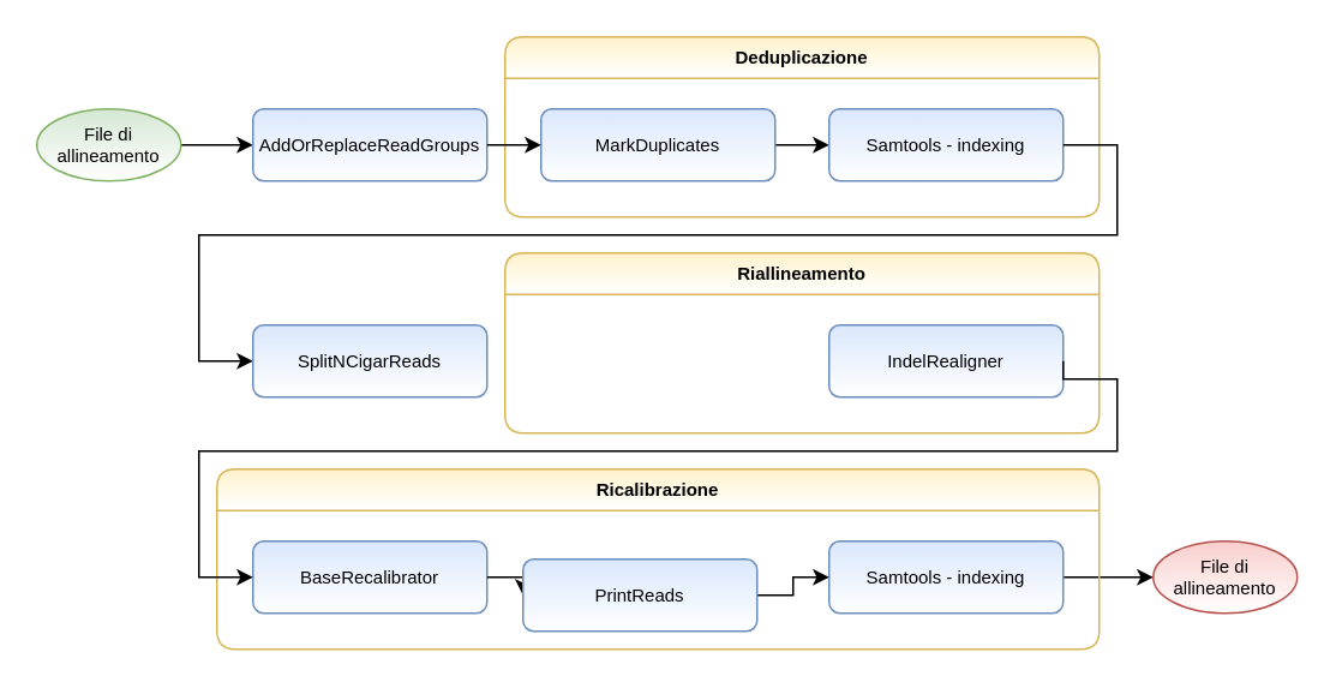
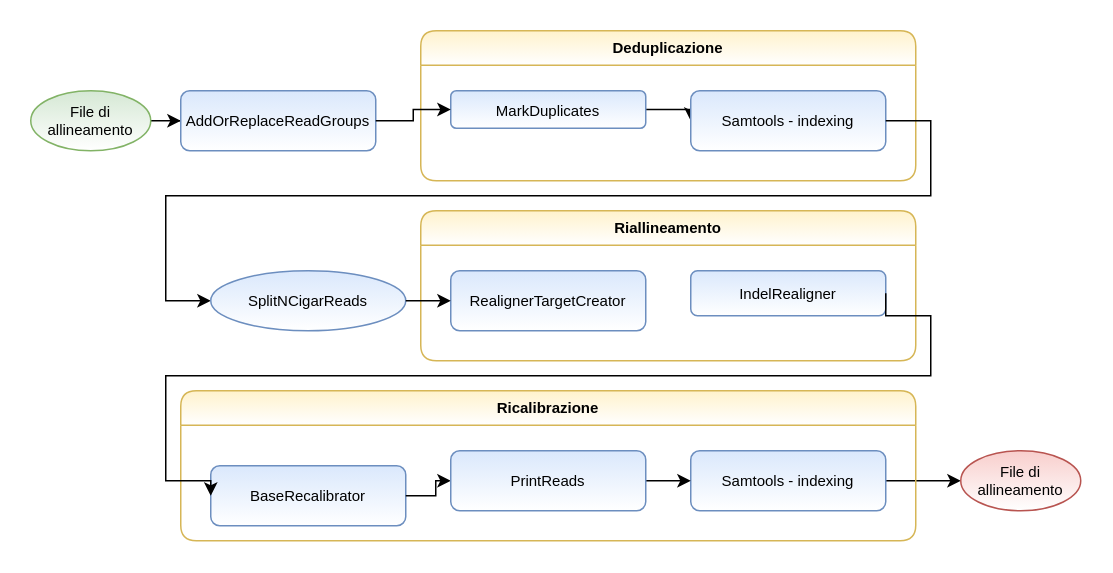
  <mxCell id="0" />
  <mxCell id="1" parent="0" />
  <mxCell id="2" value="Riallineamento" style="swimlane;fontSize=10;fillColor=#fff2cc;strokeColor=#d6b656;rounded=1;gradientColor=#ffffff;" parent="1" vertex="1"><mxGeometry x="280" y="140" width="330" height="100" as="geometry" /></mxCell>
- <mxCell id="4" value="IndelRealigner" style="rounded=1;whiteSpace=wrap;html=1;fontSize=10;fillColor=#dae8fc;strokeColor=#6c8ebf;gradientColor=#ffffff;" parent="2" vertex="1"><mxGeometry x="180" y="40" width="130" height="40" as="geometry" /></mxCell>
+ <mxCell id="3" value="RealignerTargetCreator" style="rounded=1;whiteSpace=wrap;html=1;fontSize=10;fillColor=#dae8fc;strokeColor=#6c8ebf;gradientColor=#ffffff;" parent="2" vertex="1"><mxGeometry x="20" y="40" width="130" height="40" as="geometry" /></mxCell>
+ <mxCell id="4" value="IndelRealigner" style="rounded=1;whiteSpace=wrap;html=1;fontSize=10;fillColor=#dae8fc;strokeColor=#6c8ebf;gradientColor=#ffffff;" parent="2" vertex="1"><mxGeometry x="180" y="40" width="130" height="30" as="geometry" /></mxCell>
  <mxCell id="5" value="Deduplicazione" style="swimlane;fontSize=10;fillColor=#fff2cc;strokeColor=#d6b656;rounded=1;gradientColor=#ffffff;" parent="1" vertex="1"><mxGeometry x="280" width="330" height="100" as="geometry" y="20" /></mxCell>
  <mxCell id="6" style="edgeStyle=orthogonalEdgeStyle;rounded=0;orthogonalLoop=1;jettySize=auto;html=1;exitX=1;exitY=0.5;exitDx=0;exitDy=0;entryX=0;entryY=0.5;entryDx=0;entryDy=0;fontSize=10;" parent="5" source="7" target="8" edge="1"><mxGeometry relative="1" as="geometry" /></mxCell>
- <mxCell id="7" value="MarkDuplicates" style="rounded=1;whiteSpace=wrap;html=1;fontSize=10;fillColor=#dae8fc;strokeColor=#6c8ebf;gradientColor=#ffffff;" parent="5" vertex="1"><mxGeometry x="20" y="40" width="130" height="40" as="geometry" /></mxCell>
+ <mxCell id="7" value="MarkDuplicates" style="rounded=1;whiteSpace=wrap;html=1;fontSize=10;fillColor=#dae8fc;strokeColor=#6c8ebf;gradientColor=#ffffff;" parent="5" vertex="1"><mxGeometry x="20" y="40" width="130" height="25" as="geometry" /></mxCell>
  <mxCell id="8" value="Samtools - indexing&lt;span style=&quot;color: rgba(0 , 0 , 0 , 0) ; font-family: monospace ; font-size: 0px&quot;&gt;%3CmxGraphModel%3E%3Croot%3E%3CmxCell%20id%3D%220%22%2F%3E%3CmxCell%20id%3D%221%22%20parent%3D%220%22%2F%3E%3CmxCell%20id%3D%222%22%20value%3D%22IndelRealigner%22%20style%3D%22rounded%3D1%3BwhiteSpace%3Dwrap%3Bhtml%3D1%3BfontSize%3D10%3BfillColor%3D%23dae8fc%3BstrokeColor%3D%236c8ebf%3BgradientColor%3D%23ffffff%3B%22%20vertex%3D%221%22%20parent%3D%221%22%3E%3CmxGeometry%20x%3D%22520%22%20y%3D%22170%22%20width%3D%22130%22%20height%3D%2240%22%20as%3D%22geometry%22%2F%3E%3C%2FmxCell%3E%3C%2Froot%3E%3C%2FmxGraphModel%3E&lt;/span&gt;" style="rounded=1;whiteSpace=wrap;html=1;fontSize=10;fillColor=#dae8fc;strokeColor=#6c8ebf;gradientColor=#ffffff;" parent="5" vertex="1"><mxGeometry x="180" y="40" width="130" height="40" as="geometry" /></mxCell>
  <mxCell id="9" style="edgeStyle=orthogonalEdgeStyle;rounded=0;orthogonalLoop=1;jettySize=auto;html=1;exitX=1;exitY=0.5;exitDx=0;exitDy=0;fontSize=10;" parent="1" source="10" target="15" edge="1"><mxGeometry relative="1" as="geometry" /></mxCell>
  <mxCell id="10" value="File di allineamento" style="ellipse;whiteSpace=wrap;html=1;fontSize=10;fillColor=#d5e8d4;strokeColor=#82b366;gradientColor=#ffffff;" parent="1" vertex="1"><mxGeometry x="20" y="60" width="80" height="40" as="geometry" /></mxCell>
  <mxCell id="11" style="edgeStyle=orthogonalEdgeStyle;rounded=0;orthogonalLoop=1;jettySize=auto;html=1;exitX=1;exitY=0.5;exitDx=0;exitDy=0;entryX=0;entryY=0.5;entryDx=0;entryDy=0;fontSize=10;" parent="1" source="12" target="13" edge="1"><mxGeometry relative="1" as="geometry" /></mxCell>
  <mxCell id="12" value="Samtools - indexing&lt;span style=&quot;color: rgba(0 , 0 , 0 , 0) ; font-family: monospace ; font-size: 0px&quot;&gt;%3CmxGraphModel%3E%3Croot%3E%3CmxCell%20id%3D%220%22%2F%3E%3CmxCell%20id%3D%221%22%20parent%3D%220%22%2F%3E%3CmxCell%20id%3D%222%22%20value%3D%22IndelRealigner%22%20style%3D%22rounded%3D1%3BwhiteSpace%3Dwrap%3Bhtml%3D1%3BfontSize%3D10%3BfillColor%3D%23dae8fc%3BstrokeColor%3D%236c8ebf%3BgradientColor%3D%23ffffff%3B%22%20vertex%3D%221%22%20parent%3D%221%22%3E%3CmxGeometry%20x%3D%22520%22%20y%3D%22170%22%20width%3D%22130%22%20height%3D%2240%22%20as%3D%22geometry%22%2F%3E%3C%2FmxCell%3E%3C%2Froot%3E%3C%2FmxGraphModel%3E&lt;/span&gt;" style="rounded=1;whiteSpace=wrap;html=1;fontSize=10;fillColor=#dae8fc;strokeColor=#6c8ebf;gradientColor=#ffffff;" parent="1" vertex="1"><mxGeometry x="460" y="300" width="130" height="40" as="geometry" /></mxCell>
  <mxCell id="13" value="File di allineamento" style="ellipse;whiteSpace=wrap;html=1;fontSize=10;fillColor=#f8cecc;strokeColor=#b85450;gradientColor=#ffffff;" parent="1" vertex="1"><mxGeometry x="640" y="300" width="80" height="40" as="geometry" /></mxCell>
  <mxCell id="14" style="edgeStyle=orthogonalEdgeStyle;rounded=0;orthogonalLoop=1;jettySize=auto;html=1;exitX=1;exitY=0.5;exitDx=0;exitDy=0;entryX=0;entryY=0.5;entryDx=0;entryDy=0;fontSize=10;" parent="1" source="8" target="17" edge="1"><mxGeometry relative="1" as="geometry"><Array as="points"><mxPoint x="620" y="80" /><mxPoint x="620" y="130" /><mxPoint x="110" y="130" /><mxPoint x="110" y="200" /></Array></mxGeometry></mxCell>
- <mxCell id="15" value="AddOrReplaceReadGroups" style="rounded=1;whiteSpace=wrap;html=1;fontSize=10;fillColor=#dae8fc;strokeColor=#6c8ebf;gradientColor=#ffffff;" parent="1" vertex="1"><mxGeometry x="140" y="60" width="130" height="40" as="geometry" /></mxCell>
+ <mxCell id="15" value="AddOrReplaceReadGroups" style="rounded=1;whiteSpace=wrap;html=1;fontSize=10;fillColor=#dae8fc;strokeColor=#6c8ebf;gradientColor=#ffffff;" parent="1" vertex="1"><mxGeometry x="120" y="60" width="130" height="40" as="geometry" /></mxCell>
  <mxCell id="16" style="edgeStyle=orthogonalEdgeStyle;rounded=0;orthogonalLoop=1;jettySize=auto;html=1;exitX=1;exitY=0.5;exitDx=0;exitDy=0;entryX=0;entryY=0.5;entryDx=0;entryDy=0;fontSize=10;" parent="1" source="15" target="7" edge="1"><mxGeometry relative="1" as="geometry" /></mxCell>
- <mxCell id="17" value="SplitNCigarReads" style="rounded=1;whiteSpace=wrap;html=1;fontSize=10;fillColor=#dae8fc;strokeColor=#6c8ebf;gradientColor=#ffffff;" parent="1" vertex="1"><mxGeometry x="140" y="180" width="130" height="40" as="geometry" /></mxCell>
+ <mxCell id="17" value="SplitNCigarReads" style="ellipse;whiteSpace=wrap;html=1;fontSize=10;fillColor=#dae8fc;strokeColor=#6c8ebf;gradientColor=#ffffff;" parent="1" vertex="1"><mxGeometry x="140" y="180" width="130" height="40" as="geometry" /></mxCell>
+ <mxCell id="18" style="edgeStyle=orthogonalEdgeStyle;rounded=0;orthogonalLoop=1;jettySize=auto;html=1;fontSize=10;" parent="1" source="17" target="3" edge="1"><mxGeometry relative="1" as="geometry" /></mxCell>
  <mxCell id="19" style="edgeStyle=orthogonalEdgeStyle;rounded=0;orthogonalLoop=1;jettySize=auto;html=1;exitX=0.5;exitY=1;exitDx=0;exitDy=0;fontSize=10;" parent="1" source="17" target="17" edge="1"><mxGeometry relative="1" as="geometry" /></mxCell>
  <mxCell id="20" value="Ricalibrazione" style="swimlane;fontSize=10;fillColor=#fff2cc;strokeColor=#d6b656;rounded=1;gradientColor=#ffffff;" vertex="1" parent="1"><mxGeometry x="120" y="260" width="490" height="100" as="geometry" /></mxCell>
- <mxCell id="21" value="BaseRecalibrator" style="rounded=1;whiteSpace=wrap;html=1;fontSize=10;fillColor=#dae8fc;strokeColor=#6c8ebf;gradientColor=#ffffff;" parent="1" vertex="1"><mxGeometry x="140" y="300" width="130" height="40" as="geometry" /></mxCell>
+ <mxCell id="21" value="BaseRecalibrator" style="rounded=1;whiteSpace=wrap;html=1;fontSize=10;fillColor=#dae8fc;strokeColor=#6c8ebf;gradientColor=#ffffff;" parent="1" vertex="1"><mxGeometry x="140" y="310" width="130" height="40" as="geometry" /></mxCell>
  <mxCell id="22" style="edgeStyle=orthogonalEdgeStyle;rounded=0;orthogonalLoop=1;jettySize=auto;html=1;exitX=1;exitY=0.5;exitDx=0;exitDy=0;entryX=0;entryY=0.5;entryDx=0;entryDy=0;fontSize=10;" parent="1" source="4" target="21" edge="1"><mxGeometry relative="1" as="geometry"><Array as="points"><mxPoint x="590" y="210" /><mxPoint x="620" y="210" /><mxPoint x="620" y="250" /><mxPoint x="110" y="250" /><mxPoint x="110" y="320" /></Array></mxGeometry></mxCell>
  <mxCell id="23" style="edgeStyle=orthogonalEdgeStyle;rounded=0;orthogonalLoop=1;jettySize=auto;html=1;exitX=1;exitY=0.5;exitDx=0;exitDy=0;fontSize=10;" parent="1" source="21" target="25" edge="1"><mxGeometry relative="1" as="geometry" /></mxCell>
  <mxCell id="24" style="edgeStyle=orthogonalEdgeStyle;rounded=0;orthogonalLoop=1;jettySize=auto;html=1;exitX=1;exitY=0.5;exitDx=0;exitDy=0;entryX=0;entryY=0.5;entryDx=0;entryDy=0;" edge="1" parent="1" source="25" target="12"><mxGeometry relative="1" as="geometry" /></mxCell>
- <mxCell id="25" value="PrintReads" style="rounded=1;whiteSpace=wrap;html=1;fontSize=10;fillColor=#dae8fc;strokeColor=#6c8ebf;gradientColor=#ffffff;" parent="1" vertex="1"><mxGeometry x="290" y="310" width="130" height="40" as="geometry" /></mxCell>
+ <mxCell id="25" value="PrintReads" style="rounded=1;whiteSpace=wrap;html=1;fontSize=10;fillColor=#dae8fc;strokeColor=#6c8ebf;gradientColor=#ffffff;" parent="1" vertex="1"><mxGeometry x="300" y="300" width="130" height="40" as="geometry" /></mxCell>
